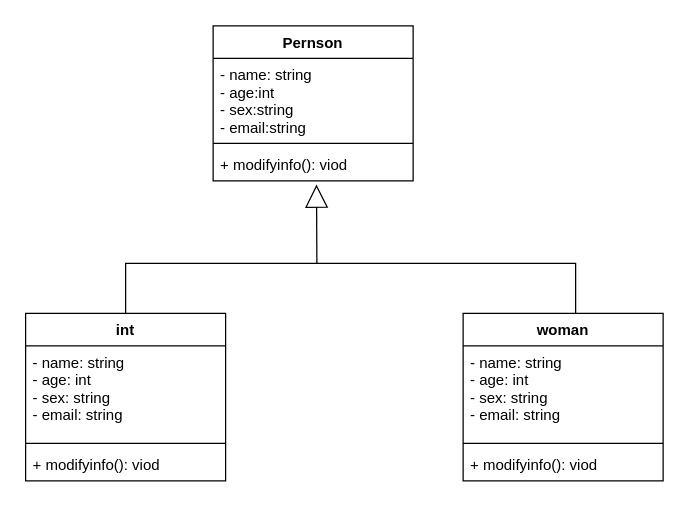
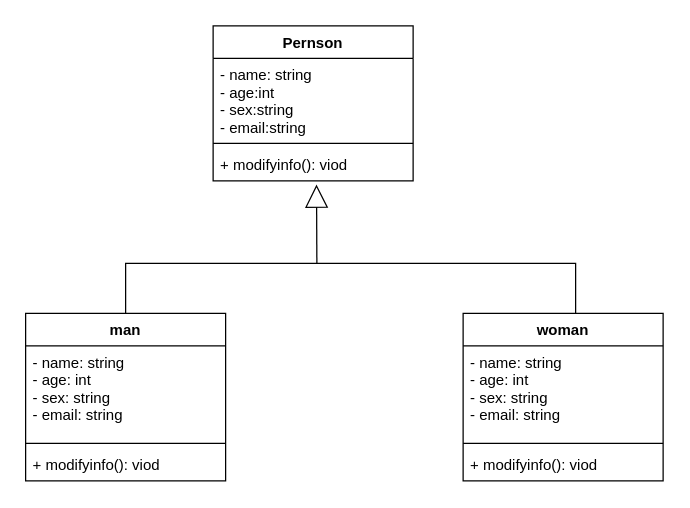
  <mxCell id="0" />
  <mxCell id="1" parent="0" />
  <mxCell id="2" value="Pernson" style="swimlane;fontStyle=1;align=center;verticalAlign=top;childLayout=stackLayout;horizontal=1;startSize=26;horizontalStack=0;resizeParent=1;resizeParentMax=0;resizeLast=0;collapsible=1;marginBottom=0;" vertex="1" parent="1"><mxGeometry x="170" y="20" width="160" height="124" as="geometry" /></mxCell>
  <mxCell id="3" value="- name: string&#10;- age:int&#10;- sex:string&#10;- email:string" style="text;strokeColor=none;fillColor=none;align=left;verticalAlign=top;spacingLeft=4;spacingRight=4;overflow=hidden;rotatable=0;points=[[0,0.5],[1,0.5]];portConstraint=eastwest;" vertex="1" parent="2"><mxGeometry y="26" width="160" height="64" as="geometry" /></mxCell>
  <mxCell id="4" value="" style="line;strokeWidth=1;fillColor=none;align=left;verticalAlign=middle;spacingTop=-1;spacingLeft=3;spacingRight=3;rotatable=0;labelPosition=right;points=[];portConstraint=eastwest;" vertex="1" parent="2"><mxGeometry y="90" width="160" height="8" as="geometry" /></mxCell>
  <mxCell id="5" value="+ modifyinfo(): viod" style="text;strokeColor=none;fillColor=none;align=left;verticalAlign=top;spacingLeft=4;spacingRight=4;overflow=hidden;rotatable=0;points=[[0,0.5],[1,0.5]];portConstraint=eastwest;" vertex="1" parent="2"><mxGeometry y="98" width="160" height="26" as="geometry" /></mxCell>
  <mxCell id="6" value="" style="endArrow=block;endSize=16;endFill=0;html=1;entryX=0.517;entryY=1.115;entryDx=0;entryDy=0;entryPerimeter=0;" edge="1" parent="1" target="5"><mxGeometry width="160" relative="1" as="geometry"><mxPoint x="253" y="210" as="sourcePoint" /><mxPoint x="380" y="220" as="targetPoint" /></mxGeometry></mxCell>
  <mxCell id="7" value="woman" style="swimlane;fontStyle=1;align=center;verticalAlign=top;childLayout=stackLayout;horizontal=1;startSize=26;horizontalStack=0;resizeParent=1;resizeParentMax=0;resizeLast=0;collapsible=1;marginBottom=0;" vertex="1" parent="1"><mxGeometry x="370" y="250" width="160" height="134" as="geometry" /></mxCell>
  <mxCell id="8" value="- name: string&#10;- age: int&#10;- sex: string&#10;- email: string" style="text;strokeColor=none;fillColor=none;align=left;verticalAlign=top;spacingLeft=4;spacingRight=4;overflow=hidden;rotatable=0;points=[[0,0.5],[1,0.5]];portConstraint=eastwest;" vertex="1" parent="7"><mxGeometry y="26" width="160" height="74" as="geometry" /></mxCell>
  <mxCell id="9" value="" style="line;strokeWidth=1;fillColor=none;align=left;verticalAlign=middle;spacingTop=-1;spacingLeft=3;spacingRight=3;rotatable=0;labelPosition=right;points=[];portConstraint=eastwest;" vertex="1" parent="7"><mxGeometry y="100" width="160" height="8" as="geometry" /></mxCell>
  <mxCell id="10" value="+ modifyinfo(): viod" style="text;strokeColor=none;fillColor=none;align=left;verticalAlign=top;spacingLeft=4;spacingRight=4;overflow=hidden;rotatable=0;points=[[0,0.5],[1,0.5]];portConstraint=eastwest;" vertex="1" parent="7"><mxGeometry y="108" width="160" height="26" as="geometry" /></mxCell>
  <mxCell id="11" value="" style="shape=partialRectangle;whiteSpace=wrap;html=1;bottom=1;right=1;left=1;top=0;fillColor=none;routingCenterX=-0.5;direction=west;" vertex="1" parent="1"><mxGeometry x="100" y="210" width="360" height="40" as="geometry" /></mxCell>
- <mxCell id="12" value="int" style="swimlane;fontStyle=1;align=center;verticalAlign=top;childLayout=stackLayout;horizontal=1;startSize=26;horizontalStack=0;resizeParent=1;resizeParentMax=0;resizeLast=0;collapsible=1;marginBottom=0;" vertex="1" parent="1"><mxGeometry x="20" y="250" width="160" height="134" as="geometry" /></mxCell>
+ <mxCell id="12" value="man" style="swimlane;fontStyle=1;align=center;verticalAlign=top;childLayout=stackLayout;horizontal=1;startSize=26;horizontalStack=0;resizeParent=1;resizeParentMax=0;resizeLast=0;collapsible=1;marginBottom=0;" vertex="1" parent="1"><mxGeometry x="20" y="250" width="160" height="134" as="geometry" /></mxCell>
  <mxCell id="13" value="- name: string&#10;- age: int&#10;- sex: string&#10;- email: string" style="text;strokeColor=none;fillColor=none;align=left;verticalAlign=top;spacingLeft=4;spacingRight=4;overflow=hidden;rotatable=0;points=[[0,0.5],[1,0.5]];portConstraint=eastwest;" vertex="1" parent="12"><mxGeometry y="26" width="160" height="74" as="geometry" /></mxCell>
  <mxCell id="14" value="" style="line;strokeWidth=1;fillColor=none;align=left;verticalAlign=middle;spacingTop=-1;spacingLeft=3;spacingRight=3;rotatable=0;labelPosition=right;points=[];portConstraint=eastwest;" vertex="1" parent="12"><mxGeometry y="100" width="160" height="8" as="geometry" /></mxCell>
  <mxCell id="15" value="+ modifyinfo(): viod" style="text;strokeColor=none;fillColor=none;align=left;verticalAlign=top;spacingLeft=4;spacingRight=4;overflow=hidden;rotatable=0;points=[[0,0.5],[1,0.5]];portConstraint=eastwest;" vertex="1" parent="12"><mxGeometry y="108" width="160" height="26" as="geometry" /></mxCell>
